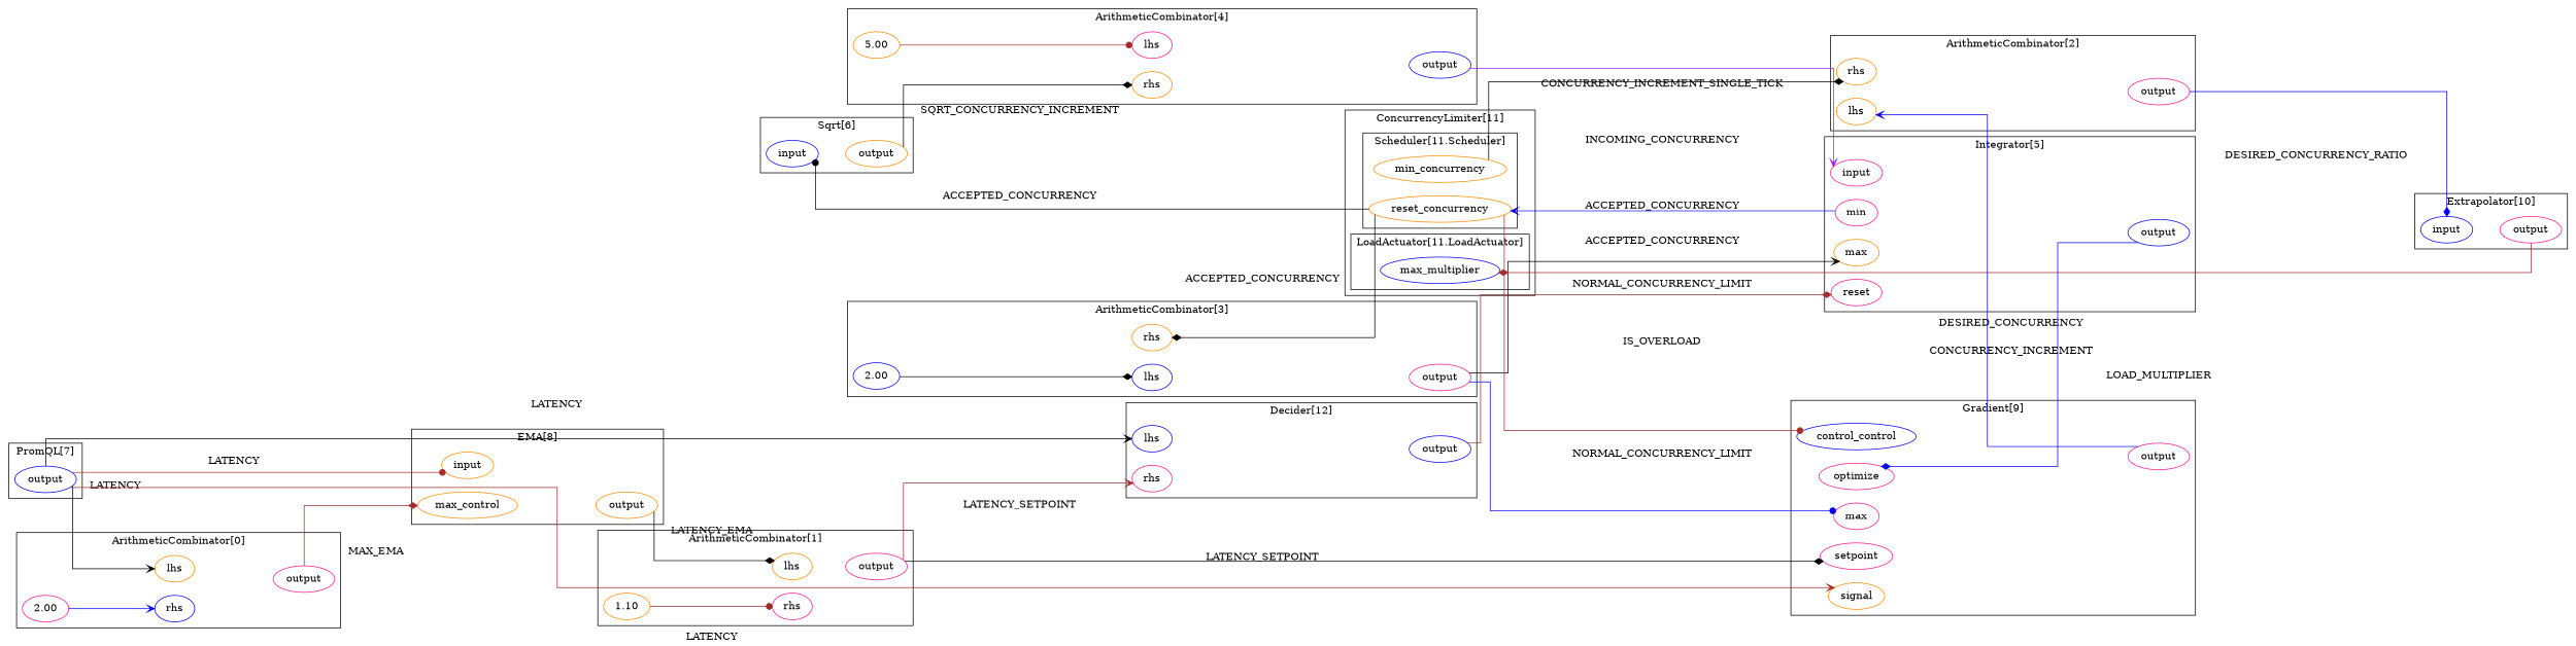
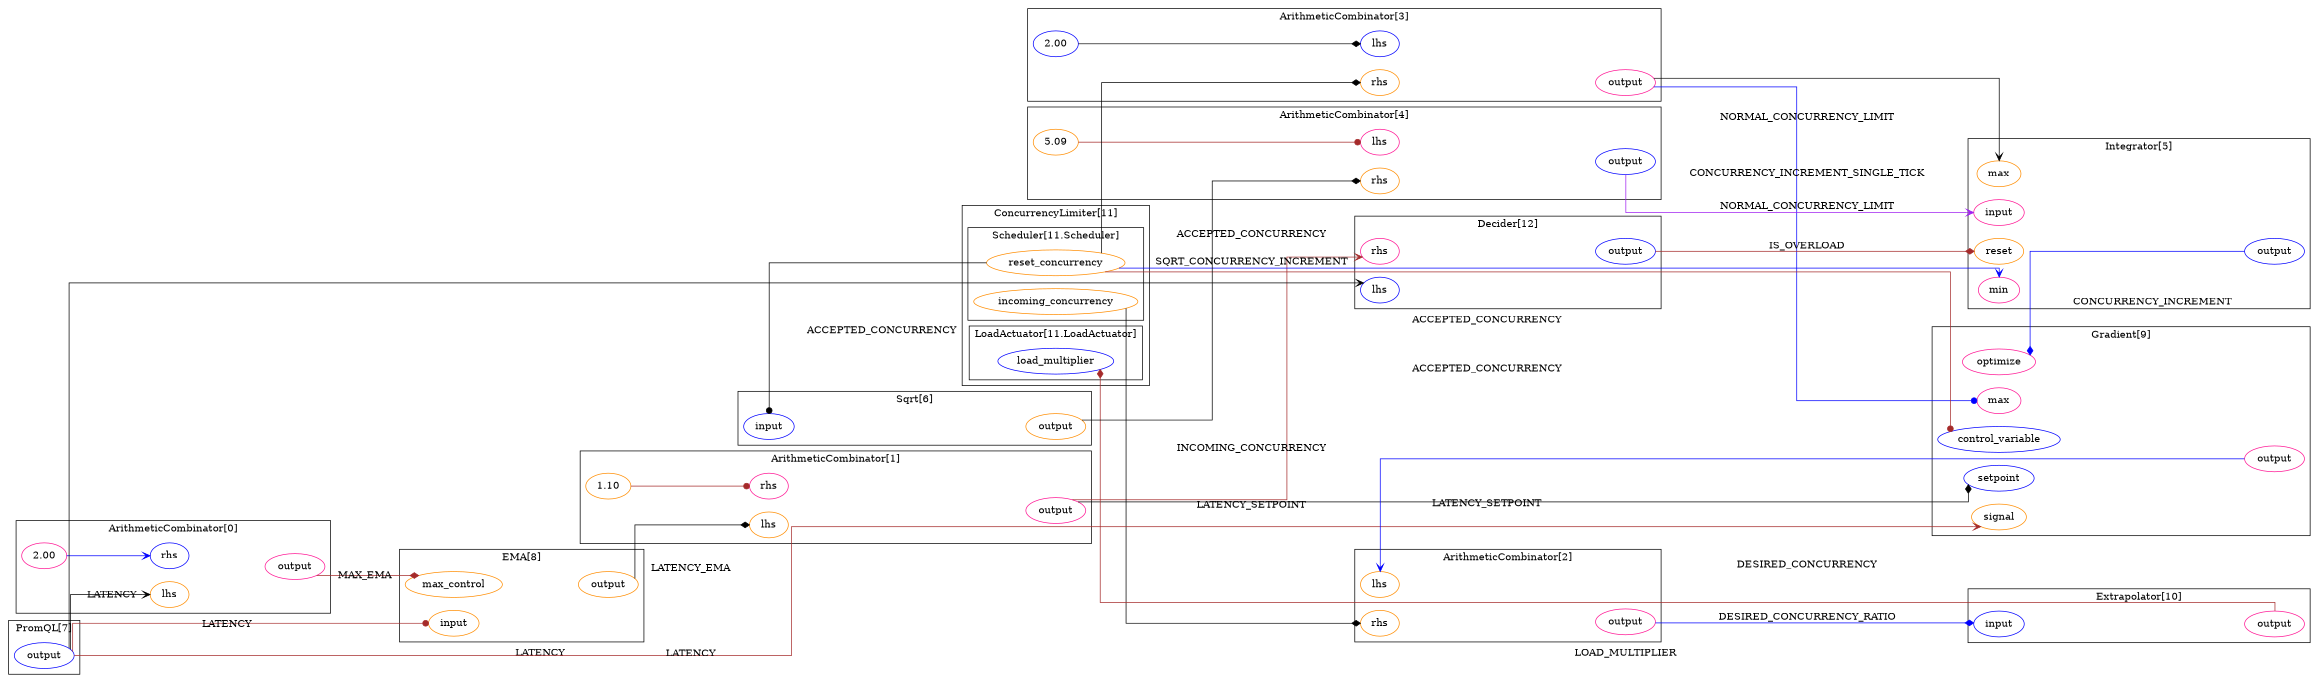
  digraph {
    rankdir=LR
    splines=ortho
    node [color=darkorange]
    n1 [color=deeppink label=output]
    n2 [label=lhs]
    n3 [color=blue label=rhs]
    n4 [color=deeppink label=2.00]
    n5 [label=lhs]
    n6 [color=deeppink label=rhs]
    n7 [color=deeppink label=output]
    n8 [label=1.10]
    n9 [label=lhs]
    n10 [label=rhs]
    n11 [color=deeppink label=output]
    n12 [color=blue label=lhs]
    n13 [label=rhs]
    n14 [color=deeppink label=output]
    n15 [color=blue label=2.00]
    n16 [color=deeppink label=lhs]
    n17 [label=rhs]
    n18 [color=blue label=output]
-   n19 [label=5.00]
-   n20 [color=blue label=max_multiplier]
+   n19 [label=5.09]
+   n20 [color=blue label=load_multiplier]
    n21 [label=reset_concurrency]
-   n22 [label=min_concurrency]
+   n22 [label=incoming_concurrency]
    n23 [color=blue label=output]
    n24 [color=blue label=lhs]
    n25 [color=deeppink label=rhs]
    n26 [color=blue label=output]
    n27 [label=input]
    n28 [label=max_control]
    n29 [label=output]
    n30 [color=blue label=input]
    n31 [color=deeppink label=output]
-   n32 [color=blue label=control_control]
+   n32 [color=blue label=control_variable]
    n33 [color=deeppink label=max]
    n34 [color=deeppink label=optimize]
-   n35 [color=deeppink label=setpoint]
+   n35 [color=blue label=setpoint]
    n36 [label=signal]
    n37 [color=deeppink label=output]
    n38 [color=blue label=output]
    n39 [color=deeppink label=input]
    n40 [label=max]
    n41 [color=deeppink label=min]
-   n42 [color=deeppink label=reset]
+   n42 [label=reset]
    n43 [color=blue label=input]
    n44 [label=output]
    subgraph cluster_1 {
      label="ArithmeticCombinator[0]"
      n4
      subgraph sub_2 {
        label="ArithmeticCombinator[0]"
        rank=same
        n1
      }
      subgraph sub_3 {
        label="ArithmeticCombinator[0]"
        rank=same
        n2
        n3
      }
    }
    subgraph cluster_4 {
      label="ArithmeticCombinator[1]"
      n8
      subgraph sub_5 {
        label="ArithmeticCombinator[1]"
        rank=same
        n5
        n6
      }
      subgraph sub_6 {
        label="ArithmeticCombinator[1]"
        rank=same
        n7
      }
    }
    subgraph cluster_7 {
      label="ArithmeticCombinator[2]"
      subgraph sub_8 {
        label="ArithmeticCombinator[2]"
        rank=same
        n9
        n10
      }
      subgraph sub_9 {
        label="ArithmeticCombinator[2]"
        rank=same
        n11
      }
    }
    subgraph cluster_10 {
      label="ArithmeticCombinator[3]"
      n15
      subgraph sub_11 {
        label="ArithmeticCombinator[3]"
        rank=same
        n12
        n13
      }
      subgraph sub_12 {
        label="ArithmeticCombinator[3]"
        rank=same
        n14
      }
    }
    subgraph cluster_13 {
      label="ArithmeticCombinator[4]"
      n19
      subgraph sub_14 {
        label="ArithmeticCombinator[4]"
        rank=same
        n16
        n17
      }
      subgraph sub_15 {
        label="ArithmeticCombinator[4]"
        rank=same
        n18
      }
    }
    subgraph cluster_16 {
      label="ConcurrencyLimiter[11]"
      subgraph cluster_17 {
        label="LoadActuator[11.LoadActuator]"
        subgraph sub_18 {
          label="LoadActuator[11.LoadActuator]"
          rank=same
          n20
        }
      }
      subgraph cluster_19 {
        label="Scheduler[11.Scheduler]"
        subgraph sub_20 {
          label="Scheduler[11.Scheduler]"
          rank=same
          n21
          n22
        }
      }
    }
    subgraph cluster_21 {
      label="PromQL[7]"
      subgraph sub_22 {
        label="PromQL[7]"
        rank=same
        n23
      }
    }
    subgraph cluster_23 {
      label="Decider[12]"
      subgraph sub_24 {
        label="Decider[12]"
        rank=same
        n24
        n25
      }
      subgraph sub_25 {
        label="Decider[12]"
        rank=same
        n26
      }
    }
    subgraph cluster_26 {
      label="EMA[8]"
      subgraph sub_27 {
        label="EMA[8]"
        rank=same
        n27
        n28
      }
      subgraph sub_28 {
        label="EMA[8]"
        rank=same
        n29
      }
    }
    subgraph cluster_29 {
      label="Extrapolator[10]"
      subgraph sub_30 {
        label="Extrapolator[10]"
        rank=same
        n30
      }
      subgraph sub_31 {
        label="Extrapolator[10]"
        rank=same
        n31
      }
    }
    subgraph cluster_32 {
      label="Gradient[9]"
      subgraph sub_33 {
        label="Gradient[9]"
        rank=same
        n32
        n33
        n34
        n35
        n36
      }
      subgraph sub_34 {
        label="Gradient[9]"
        rank=same
        n37
      }
    }
    subgraph cluster_35 {
      label="Integrator[5]"
      subgraph sub_36 {
        label="Integrator[5]"
        rank=same
        n38
      }
      subgraph sub_37 {
        label="Integrator[5]"
        rank=same
        n39
        n40
        n41
        n42
      }
    }
    subgraph cluster_38 {
      label="Sqrt[6]"
      subgraph sub_39 {
        label="Sqrt[6]"
        rank=same
        n43
      }
      subgraph sub_40 {
        label="Sqrt[6]"
        rank=same
        n44
      }
    }
    n1 -> n28 [arrowhead=diamond color=brown label=MAX_EMA]
    n3 -> n1 [style=invis]
    n4 -> n3 [arrowhead=vee color=blue]
    n6 -> n7 [style=invis]
    n7 -> n25 [arrowhead=vee color=brown label=LATENCY_SETPOINT]
    n7 -> n35 [arrowhead=diamond color=black label=LATENCY_SETPOINT]
    n8 -> n6 [arrowhead=dot color=brown]
    n10 -> n11 [style=invis]
    n11 -> n30 [arrowhead=diamond color=blue label=DESIRED_CONCURRENCY_RATIO]
    n12 -> n14 [style=invis]
    n14 -> n33 [arrowhead=dot color=blue label=NORMAL_CONCURRENCY_LIMIT]
    n14 -> n40 [arrowhead=vee color=black label=NORMAL_CONCURRENCY_LIMIT]
    n15 -> n12 [arrowhead=diamond color=black]
    n16 -> n18 [style=invis]
    n18 -> n39 [arrowhead=vee color=purple label=CONCURRENCY_INCREMENT_SINGLE_TICK]
    n19 -> n16 [arrowhead=dot color=brown]
    n21 -> n13 [arrowhead=diamond color=black label=ACCEPTED_CONCURRENCY]
    n21 -> n32 [arrowhead=dot color=brown label=ACCEPTED_CONCURRENCY]
-   n41 -> n21 [arrowhead=vee color=blue label=ACCEPTED_CONCURRENCY]
+   n21 -> n41 [arrowhead=vee color=blue label=ACCEPTED_CONCURRENCY]
    n21 -> n43 [arrowhead=dot color=black label=ACCEPTED_CONCURRENCY]
    n22 -> n10 [arrowhead=diamond color=black label=INCOMING_CONCURRENCY]
    n23 -> n2 [arrowhead=vee color=black label=LATENCY]
    n23 -> n24 [arrowhead=vee color=black label=LATENCY]
    n23 -> n27 [arrowhead=dot color=brown label=LATENCY]
    n23 -> n36 [arrowhead=vee color=brown label=LATENCY]
    n25 -> n26 [style=invis]
    n26 -> n42 [arrowhead=diamond color=brown label=IS_OVERLOAD]
    n28 -> n29 [style=invis]
    n29 -> n5 [arrowhead=diamond color=black label=LATENCY_EMA]
    n30 -> n31 [style=invis]
    n31 -> n20 [arrowhead=diamond color=brown label=LOAD_MULTIPLIER]
    n33 -> n37 [style=invis]
    n37 -> n9 [arrowhead=vee color=blue label=DESIRED_CONCURRENCY]
    n38 -> n34 [arrowhead=diamond color=blue label=CONCURRENCY_INCREMENT]
    n39 -> n38 [style=invis]
    n43 -> n44 [style=invis]
    n44 -> n17 [arrowhead=diamond color=black label=SQRT_CONCURRENCY_INCREMENT]
  }
